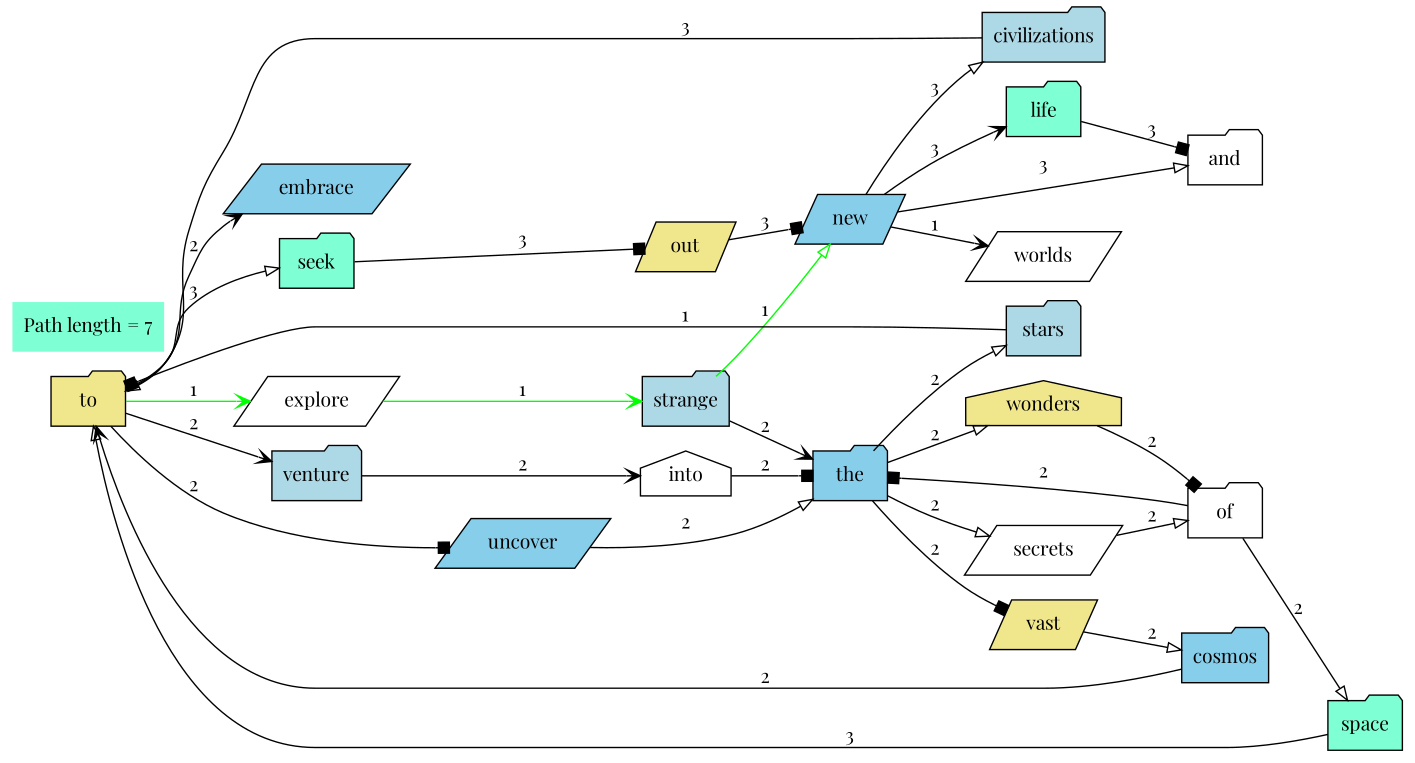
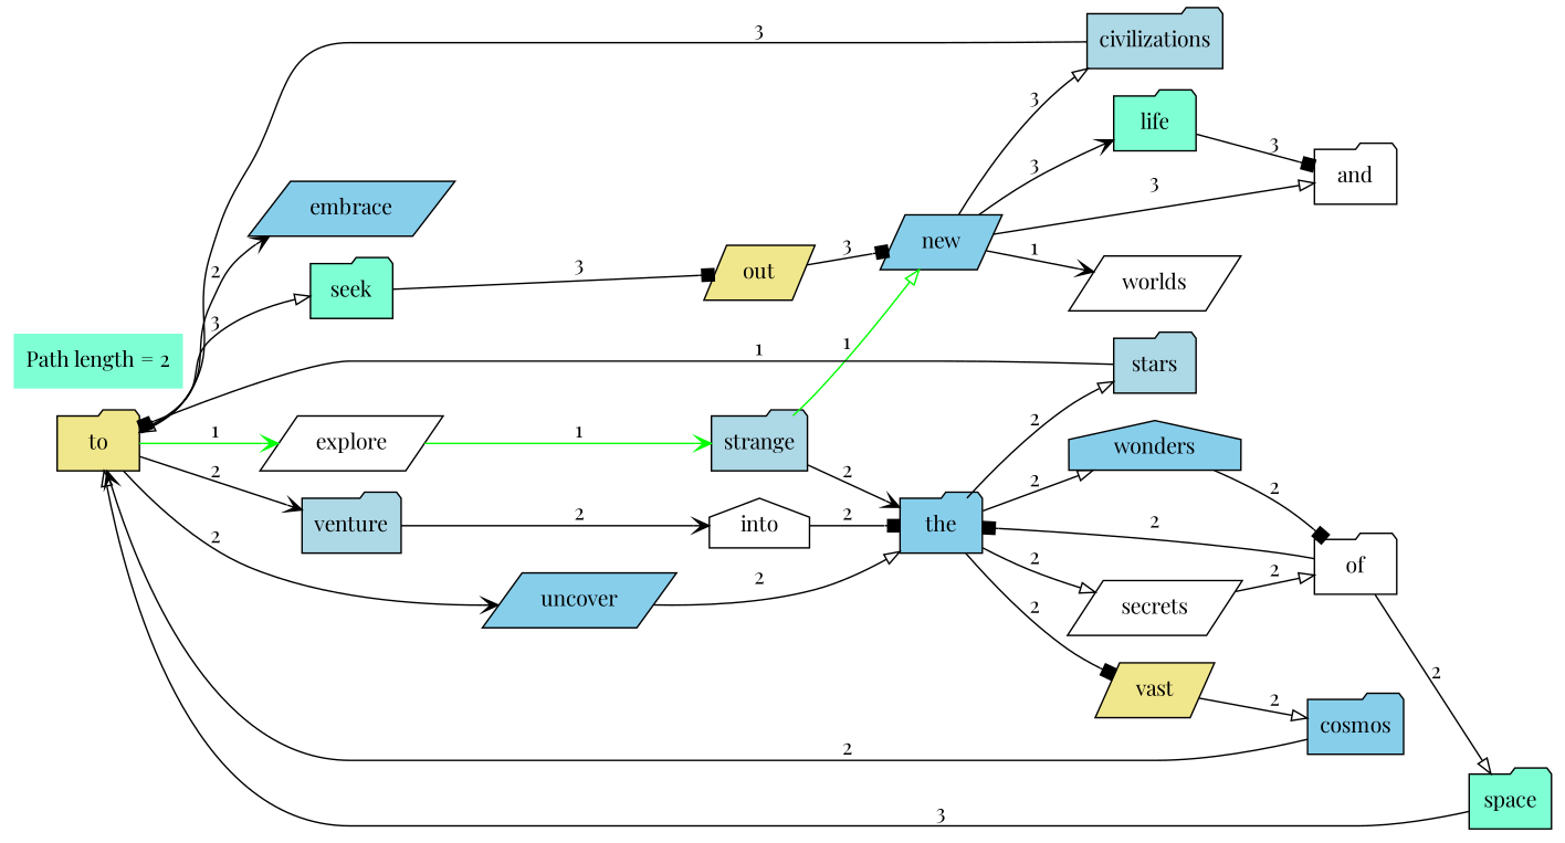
  digraph {
    fontname="Playfair Display"
    rankdir=LR
    node [fillcolor=white fontname="Playfair Display" shape=folder style=filled]
    edge [arrowhead=onormal fontname="Playfair Display"]
    to [fillcolor=khaki root=true]
    explore [shape=parallelogram]
    embrace [fillcolor=skyblue shape=parallelogram]
    uncover [fillcolor=skyblue shape=parallelogram]
    seek [fillcolor=aquamarine]
    venture [fillcolor=lightblue]
    strange [fillcolor=lightblue]
    the [fillcolor=skyblue]
    out [fillcolor=khaki shape=parallelogram]
    into [shape=house]
    new [fillcolor=skyblue shape=parallelogram]
    worlds [shape=parallelogram]
    civilizations [fillcolor=lightblue]
    life [fillcolor=aquamarine]
    and
    stars [fillcolor=lightblue]
    secrets [shape=parallelogram]
-   wonders [fillcolor=khaki shape=house]
+   wonders [fillcolor=skyblue shape=house]
    vast [fillcolor=khaki shape=parallelogram]
    of
    cosmos [fillcolor=skyblue]
    space [fillcolor=aquamarine]
-   n23 [color=black fillcolor=aquamarine label="Path length = 7" shape=none]
+   n23 [color=black fillcolor=aquamarine label="Path length = 2" shape=none]
    to -> explore [arrowhead=vee color=green label=1]
    to -> embrace [arrowhead=vee label=2]
-   to -> uncover [arrowhead=box label=2]
+   to -> uncover [arrowhead=vee label=2]
    to -> seek [label=3]
    to -> venture [arrowhead=vee label=2]
    explore -> strange [arrowhead=vee color=green label=1]
    uncover -> the [label=2]
    seek -> out [arrowhead=box label=3]
    venture -> into [arrowhead=vee label=2]
    strange -> the [arrowhead=vee label=2]
    strange -> new [color=green label=1]
    the -> stars [label=2]
    the -> secrets [label=2]
    the -> wonders [label=2]
    the -> vast [arrowhead=box label=2]
    out -> new [arrowhead=box label=3]
    into -> the [arrowhead=box label=2]
    new -> worlds [arrowhead=vee label=1]
    new -> civilizations [label=3]
    new -> life [arrowhead=vee label=3]
    new -> and [label=3]
    civilizations -> to [label=3]
    life -> and [arrowhead=box label=3]
    stars -> to [arrowhead=box label=1]
    secrets -> of [label=2]
    wonders -> of [arrowhead=box label=2]
    vast -> cosmos [label=2]
    of -> the [arrowhead=box label=2]
    of -> space [label=2]
    cosmos -> to [arrowhead=vee label=2]
    space -> to [label=3]
  }
